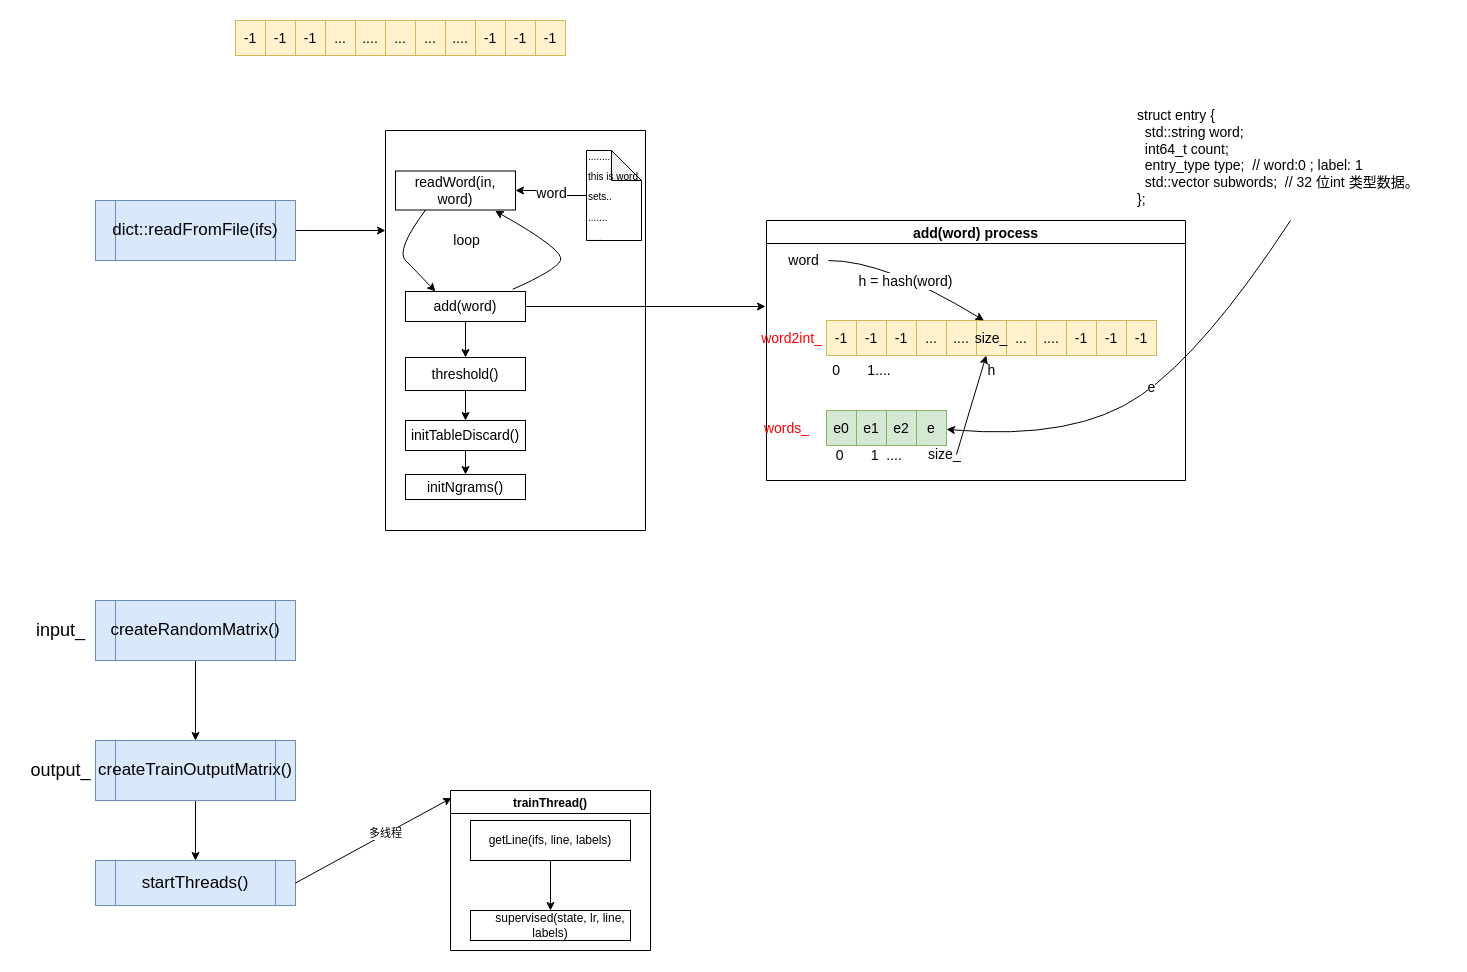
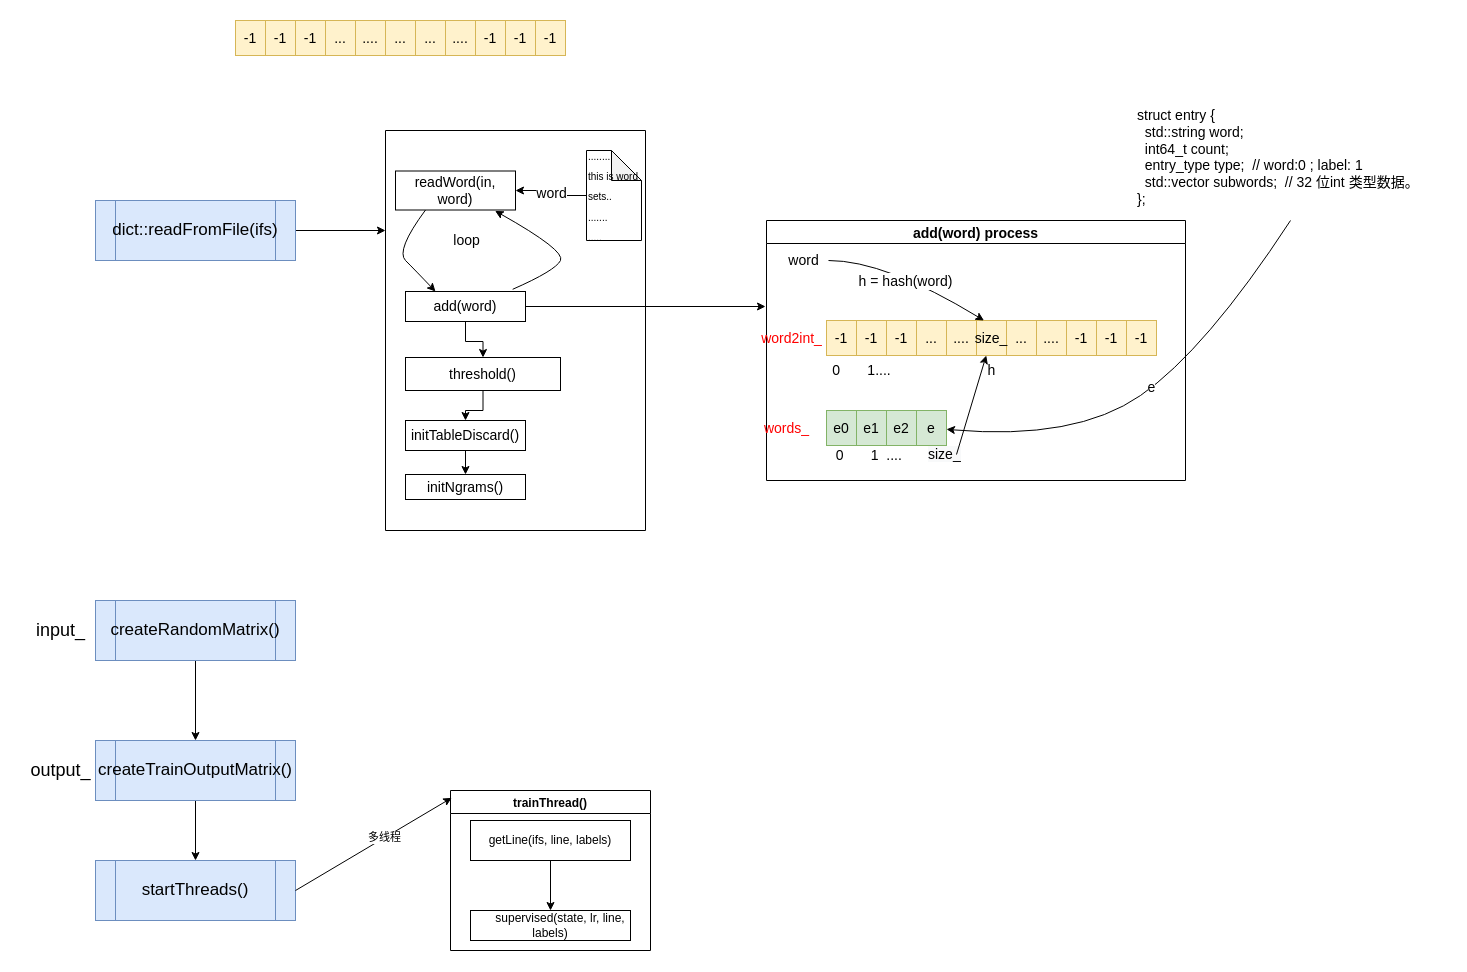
  <mxCell id="0" />
  <mxCell id="1" parent="0" />
  <mxCell id="2" style="edgeStyle=orthogonalEdgeStyle;rounded=0;orthogonalLoop=1;jettySize=auto;html=1;entryX=0;entryY=0.25;entryDx=0;entryDy=0;fontSize=14;" edge="1" parent="1" source="3" target="4"><mxGeometry relative="1" as="geometry" /></mxCell>
  <mxCell id="3" value="&lt;font style=&quot;font-size: 17px&quot;&gt;dict::readFromFile(ifs)&lt;/font&gt;" style="shape=process;whiteSpace=wrap;html=1;backgroundOutline=1;fillColor=#dae8fc;strokeColor=#6c8ebf;" vertex="1" parent="1"><mxGeometry x="95" y="200" width="200" height="60" as="geometry" /></mxCell>
  <mxCell id="4" value="" style="swimlane;startSize=0;fontSize=10;" vertex="1" parent="1"><mxGeometry x="385" y="130" width="260" height="400" as="geometry" /></mxCell>
  <mxCell id="5" value="word" style="edgeStyle=orthogonalEdgeStyle;rounded=0;orthogonalLoop=1;jettySize=auto;html=1;fontSize=14;entryX=1;entryY=0.5;entryDx=0;entryDy=0;" edge="1" parent="4" source="6" target="7"><mxGeometry relative="1" as="geometry" /></mxCell>
  <mxCell id="6" value="&lt;font style=&quot;font-size: 10px&quot;&gt;........&lt;br&gt;this is word sets..&lt;br&gt;.......&lt;br&gt;.....&lt;br&gt;&lt;/font&gt;" style="shape=note;whiteSpace=wrap;html=1;backgroundOutline=1;darkOpacity=0.05;fontSize=17;align=left;" vertex="1" parent="4"><mxGeometry x="201" y="20" width="55" height="90" as="geometry" /></mxCell>
  <mxCell id="7" value="&lt;font style=&quot;font-size: 14px&quot;&gt;readWord(in, word)&lt;/font&gt;" style="rounded=0;whiteSpace=wrap;html=1;fontSize=10;" vertex="1" parent="4"><mxGeometry x="10" y="40.5" width="120" height="39" as="geometry" /></mxCell>
  <mxCell id="8" value="" style="edgeStyle=orthogonalEdgeStyle;rounded=0;orthogonalLoop=1;jettySize=auto;html=1;fontSize=14;fontColor=#000000;strokeColor=#000000;" edge="1" parent="4" source="9" target="13"><mxGeometry relative="1" as="geometry" /></mxCell>
  <mxCell id="9" value="add(word)" style="rounded=0;whiteSpace=wrap;html=1;fontSize=14;" vertex="1" parent="4"><mxGeometry x="20" y="161" width="120" height="30" as="geometry" /></mxCell>
  <mxCell id="10" value="" style="curved=1;endArrow=classic;html=1;rounded=0;fontSize=14;exitX=0.25;exitY=1;exitDx=0;exitDy=0;entryX=0.25;entryY=0;entryDx=0;entryDy=0;" edge="1" parent="4" source="7" target="9"><mxGeometry width="50" height="50" relative="1" as="geometry"><mxPoint x="-80" y="170" as="sourcePoint" /><mxPoint x="-30" y="120" as="targetPoint" /><Array as="points"><mxPoint x="10" y="120" /><mxPoint x="30" y="140" /></Array></mxGeometry></mxCell>
  <mxCell id="11" value="loop" style="edgeLabel;html=1;align=center;verticalAlign=middle;resizable=0;points=[];fontSize=14;fontColor=#000000;" vertex="1" connectable="0" parent="10"><mxGeometry x="-0.359" y="5" relative="1" as="geometry"><mxPoint x="57" y="-1" as="offset" /></mxGeometry></mxCell>
  <mxCell id="12" value="" style="curved=1;endArrow=classic;html=1;rounded=0;fontSize=14;fontColor=#000000;strokeColor=#000000;exitX=0.893;exitY=-0.073;exitDx=0;exitDy=0;exitPerimeter=0;entryX=0.83;entryY=1.023;entryDx=0;entryDy=0;entryPerimeter=0;" edge="1" parent="4" source="9" target="7"><mxGeometry width="50" height="50" relative="1" as="geometry"><mxPoint x="340" y="250" as="sourcePoint" /><mxPoint x="390" y="200" as="targetPoint" /><Array as="points"><mxPoint x="170" y="140" /><mxPoint x="180" y="120" /></Array></mxGeometry></mxCell>
- <mxCell id="13" value="threshold()" style="rounded=0;whiteSpace=wrap;html=1;fontSize=14;fontColor=#000000;" vertex="1" parent="4"><mxGeometry x="20" y="227" width="120" height="33" as="geometry" /></mxCell>
+ <mxCell id="13" value="threshold()" style="rounded=0;whiteSpace=wrap;html=1;fontSize=14;fontColor=#000000;" vertex="1" parent="4"><mxGeometry x="20" y="227" width="155" height="33" as="geometry" /></mxCell>
  <mxCell id="14" value="initTableDiscard()" style="whiteSpace=wrap;html=1;fontSize=14;fontColor=#000000;rounded=0;" vertex="1" parent="4"><mxGeometry x="20" y="290" width="120" height="30" as="geometry" /></mxCell>
  <mxCell id="15" value="" style="edgeStyle=orthogonalEdgeStyle;rounded=0;orthogonalLoop=1;jettySize=auto;html=1;fontSize=14;fontColor=#000000;strokeColor=#000000;" edge="1" parent="4" source="13" target="14"><mxGeometry relative="1" as="geometry" /></mxCell>
  <mxCell id="16" value="initNgrams()" style="whiteSpace=wrap;html=1;fontSize=14;fontColor=#000000;rounded=0;" vertex="1" parent="4"><mxGeometry x="20" y="344" width="120" height="25" as="geometry" /></mxCell>
  <mxCell id="17" value="" style="edgeStyle=orthogonalEdgeStyle;rounded=0;orthogonalLoop=1;jettySize=auto;html=1;fontSize=14;fontColor=#000000;strokeColor=#000000;" edge="1" parent="4" source="14" target="16"><mxGeometry relative="1" as="geometry" /></mxCell>
  <mxCell id="18" value="add(word) process" style="swimlane;fontSize=14;" vertex="1" parent="1"><mxGeometry x="766" y="220" width="419" height="260" as="geometry" /></mxCell>
  <mxCell id="19" value="" style="shape=ext;double=1;rounded=0;whiteSpace=wrap;html=1;fontSize=14;fillColor=#fff2cc;strokeColor=#d6b656;" vertex="1" parent="18"><mxGeometry x="60" y="100" width="330" height="35" as="geometry" /></mxCell>
  <mxCell id="20" value="-1" style="rounded=0;whiteSpace=wrap;html=1;fontSize=14;fillColor=#fff2cc;strokeColor=#d6b656;" vertex="1" parent="18"><mxGeometry x="60" y="100" width="30" height="35" as="geometry" /></mxCell>
  <mxCell id="21" value="-1" style="rounded=0;whiteSpace=wrap;html=1;fontSize=14;fillColor=#fff2cc;strokeColor=#d6b656;" vertex="1" parent="18"><mxGeometry x="90" y="100" width="30" height="35" as="geometry" /></mxCell>
  <mxCell id="22" value="-1" style="rounded=0;whiteSpace=wrap;html=1;fontSize=14;fillColor=#fff2cc;strokeColor=#d6b656;" vertex="1" parent="18"><mxGeometry x="120" y="100" width="30" height="35" as="geometry" /></mxCell>
  <mxCell id="23" value="-1" style="rounded=0;whiteSpace=wrap;html=1;fontSize=14;fillColor=#fff2cc;strokeColor=#d6b656;" vertex="1" parent="18"><mxGeometry x="60" y="100" width="30" height="35" as="geometry" /></mxCell>
  <mxCell id="24" value="-1" style="rounded=0;whiteSpace=wrap;html=1;fontSize=14;fillColor=#fff2cc;strokeColor=#d6b656;" vertex="1" parent="18"><mxGeometry x="120" y="100" width="30" height="35" as="geometry" /></mxCell>
  <mxCell id="25" value="-1" style="rounded=0;whiteSpace=wrap;html=1;fontSize=14;fillColor=#fff2cc;strokeColor=#d6b656;" vertex="1" parent="18"><mxGeometry x="360" y="100" width="30" height="35" as="geometry" /></mxCell>
  <mxCell id="26" value="-1" style="rounded=0;whiteSpace=wrap;html=1;fontSize=14;fillColor=#fff2cc;strokeColor=#d6b656;" vertex="1" parent="18"><mxGeometry x="330" y="100" width="30" height="35" as="geometry" /></mxCell>
  <mxCell id="27" value="...." style="rounded=0;whiteSpace=wrap;html=1;fontSize=14;fillColor=#fff2cc;strokeColor=#d6b656;" vertex="1" parent="18"><mxGeometry x="180" y="100" width="30" height="35" as="geometry" /></mxCell>
  <mxCell id="28" value="..." style="rounded=0;whiteSpace=wrap;html=1;fontSize=14;fillColor=#fff2cc;strokeColor=#d6b656;" vertex="1" parent="18"><mxGeometry x="150" y="100" width="30" height="35" as="geometry" /></mxCell>
  <mxCell id="29" value="..." style="rounded=0;whiteSpace=wrap;html=1;fontSize=14;fillColor=#fff2cc;strokeColor=#d6b656;" vertex="1" parent="18"><mxGeometry x="240" y="100" width="30" height="35" as="geometry" /></mxCell>
  <mxCell id="30" value="size_" style="rounded=0;whiteSpace=wrap;html=1;fontSize=14;fillColor=#fff2cc;strokeColor=#d6b656;" vertex="1" parent="18"><mxGeometry x="210" y="100" width="30" height="35" as="geometry" /></mxCell>
  <mxCell id="31" value="-1" style="rounded=0;whiteSpace=wrap;html=1;fontSize=14;fillColor=#fff2cc;strokeColor=#d6b656;" vertex="1" parent="18"><mxGeometry x="300" y="100" width="30" height="35" as="geometry" /></mxCell>
  <mxCell id="32" value="...." style="rounded=0;whiteSpace=wrap;html=1;fontSize=14;fillColor=#fff2cc;strokeColor=#d6b656;" vertex="1" parent="18"><mxGeometry x="270" y="100" width="30" height="35" as="geometry" /></mxCell>
  <mxCell id="33" value="word" style="text;html=1;align=center;verticalAlign=middle;resizable=0;points=[];autosize=1;strokeColor=none;fillColor=none;fontSize=14;" vertex="1" parent="18"><mxGeometry x="12" y="30" width="50" height="20" as="geometry" /></mxCell>
  <mxCell id="34" value="" style="curved=1;endArrow=classic;html=1;rounded=0;fontSize=14;entryX=0.25;entryY=0;entryDx=0;entryDy=0;" edge="1" parent="18" source="33" target="30"><mxGeometry width="50" height="50" relative="1" as="geometry"><mxPoint x="99" y="30" as="sourcePoint" /><mxPoint x="110" y="10" as="targetPoint" /><Array as="points"><mxPoint x="119" y="40" /></Array></mxGeometry></mxCell>
  <mxCell id="35" value="h = hash(word)" style="edgeLabel;html=1;align=center;verticalAlign=middle;resizable=0;points=[];fontSize=14;" vertex="1" connectable="0" parent="34"><mxGeometry x="-0.168" y="2" relative="1" as="geometry"><mxPoint x="6" y="14" as="offset" /></mxGeometry></mxCell>
  <mxCell id="36" value="0&amp;nbsp; &amp;nbsp; &amp;nbsp; &amp;nbsp;1...." style="text;html=1;align=center;verticalAlign=middle;resizable=0;points=[];autosize=1;strokeColor=none;fillColor=none;fontSize=14;" vertex="1" parent="18"><mxGeometry x="60" y="140" width="70" height="20" as="geometry" /></mxCell>
  <mxCell id="37" value="h" style="text;html=1;align=center;verticalAlign=middle;resizable=0;points=[];autosize=1;strokeColor=none;fillColor=none;fontSize=14;" vertex="1" parent="18"><mxGeometry x="215" y="140" width="20" height="20" as="geometry" /></mxCell>
  <mxCell id="38" value="&lt;font color=&quot;#ff0000&quot;&gt;word2int_&lt;/font&gt;" style="text;html=1;align=center;verticalAlign=middle;resizable=0;points=[];autosize=1;strokeColor=none;fillColor=none;fontSize=14;" vertex="1" parent="18"><mxGeometry x="-15" y="107.5" width="80" height="20" as="geometry" /></mxCell>
  <mxCell id="39" value="-1" style="rounded=0;whiteSpace=wrap;html=1;fontSize=14;fillColor=#d5e8d4;strokeColor=#82b366;" vertex="1" parent="18"><mxGeometry x="60" y="190" width="30" height="35" as="geometry" /></mxCell>
  <mxCell id="40" value="e1" style="rounded=0;whiteSpace=wrap;html=1;fontSize=14;fillColor=#d5e8d4;strokeColor=#82b366;" vertex="1" parent="18"><mxGeometry x="90" y="190" width="30" height="35" as="geometry" /></mxCell>
  <mxCell id="41" value="-1" style="rounded=0;whiteSpace=wrap;html=1;fontSize=14;fillColor=#d5e8d4;strokeColor=#82b366;" vertex="1" parent="18"><mxGeometry x="120" y="190" width="30" height="35" as="geometry" /></mxCell>
  <mxCell id="42" value="e0" style="rounded=0;whiteSpace=wrap;html=1;fontSize=14;fillColor=#d5e8d4;strokeColor=#82b366;" vertex="1" parent="18"><mxGeometry x="60" y="190" width="30" height="35" as="geometry" /></mxCell>
  <mxCell id="43" value="e2" style="rounded=0;whiteSpace=wrap;html=1;fontSize=14;fillColor=#d5e8d4;strokeColor=#82b366;" vertex="1" parent="18"><mxGeometry x="120" y="190" width="30" height="35" as="geometry" /></mxCell>
  <mxCell id="44" value="e" style="rounded=0;whiteSpace=wrap;html=1;fontSize=14;fillColor=#d5e8d4;strokeColor=#82b366;" vertex="1" parent="18"><mxGeometry x="150" y="190" width="30" height="35" as="geometry" /></mxCell>
  <mxCell id="45" value="0&amp;nbsp; &amp;nbsp; &amp;nbsp; &amp;nbsp;1&amp;nbsp; ....&amp;nbsp; &amp;nbsp; &amp;nbsp;" style="text;html=1;align=center;verticalAlign=middle;resizable=0;points=[];autosize=1;strokeColor=none;fillColor=none;fontSize=14;" vertex="1" parent="18"><mxGeometry x="62" y="225" width="100" height="20" as="geometry" /></mxCell>
  <mxCell id="46" value="&lt;font color=&quot;#ff0000&quot;&gt;words_&lt;/font&gt;" style="text;html=1;align=center;verticalAlign=middle;resizable=0;points=[];autosize=1;strokeColor=none;fillColor=none;fontSize=14;" vertex="1" parent="18"><mxGeometry x="-10" y="197.5" width="60" height="20" as="geometry" /></mxCell>
  <mxCell id="47" value="&lt;span style=&quot;color: rgb(0, 0, 0); font-family: helvetica; font-size: 14px; font-style: normal; font-weight: 400; letter-spacing: normal; text-align: center; text-indent: 0px; text-transform: none; word-spacing: 0px; background-color: rgb(248, 249, 250); display: inline; float: none;&quot;&gt;size_&lt;/span&gt;" style="text;whiteSpace=wrap;html=1;fontSize=14;fontColor=#FF0000;" vertex="1" parent="18"><mxGeometry x="160" y="219" width="30" height="30" as="geometry" /></mxCell>
  <mxCell id="48" value="" style="endArrow=classic;html=1;rounded=0;fontSize=14;fontColor=#FF0000;exitX=1;exitY=0.5;exitDx=0;exitDy=0;" edge="1" parent="18" source="47" target="30"><mxGeometry width="50" height="50" relative="1" as="geometry"><mxPoint x="19" y="230" as="sourcePoint" /><mxPoint x="69" y="180" as="targetPoint" /></mxGeometry></mxCell>
  <mxCell id="49" value="struct entry {&lt;br&gt;&amp;nbsp; std::string word;&lt;br&gt;&amp;nbsp; int64_t count;&lt;br&gt;&amp;nbsp; entry_type type;&amp;nbsp; // word:0 ; label: 1&lt;br&gt;&amp;nbsp; std::vector subwords;&amp;nbsp; // 32 位int 类型数据。&lt;br&gt;};" style="text;whiteSpace=wrap;html=1;fontSize=14;" vertex="1" parent="1"><mxGeometry x="1135" y="100" width="310" height="120" as="geometry" /></mxCell>
  <mxCell id="50" value="" style="shape=ext;double=1;rounded=0;whiteSpace=wrap;html=1;fontSize=14;fillColor=#fff2cc;strokeColor=#d6b656;" vertex="1" parent="1"><mxGeometry x="235" y="20" width="330" height="35" as="geometry" /></mxCell>
  <mxCell id="51" value="-1" style="rounded=0;whiteSpace=wrap;html=1;fontSize=14;fillColor=#fff2cc;strokeColor=#d6b656;" vertex="1" parent="1"><mxGeometry x="235" y="20" width="30" height="35" as="geometry" /></mxCell>
  <mxCell id="52" value="-1" style="rounded=0;whiteSpace=wrap;html=1;fontSize=14;fillColor=#fff2cc;strokeColor=#d6b656;" vertex="1" parent="1"><mxGeometry x="265" y="20" width="30" height="35" as="geometry" /></mxCell>
  <mxCell id="53" value="-1" style="rounded=0;whiteSpace=wrap;html=1;fontSize=14;fillColor=#fff2cc;strokeColor=#d6b656;" vertex="1" parent="1"><mxGeometry x="295" y="20" width="30" height="35" as="geometry" /></mxCell>
  <mxCell id="54" value="-1" style="rounded=0;whiteSpace=wrap;html=1;fontSize=14;fillColor=#fff2cc;strokeColor=#d6b656;" vertex="1" parent="1"><mxGeometry x="235" y="20" width="30" height="35" as="geometry" /></mxCell>
  <mxCell id="55" value="-1" style="rounded=0;whiteSpace=wrap;html=1;fontSize=14;fillColor=#fff2cc;strokeColor=#d6b656;" vertex="1" parent="1"><mxGeometry x="295" y="20" width="30" height="35" as="geometry" /></mxCell>
  <mxCell id="56" value="-1" style="rounded=0;whiteSpace=wrap;html=1;fontSize=14;fillColor=#fff2cc;strokeColor=#d6b656;" vertex="1" parent="1"><mxGeometry x="535" y="20" width="30" height="35" as="geometry" /></mxCell>
  <mxCell id="57" value="-1" style="rounded=0;whiteSpace=wrap;html=1;fontSize=14;fillColor=#fff2cc;strokeColor=#d6b656;" vertex="1" parent="1"><mxGeometry x="505" y="20" width="30" height="35" as="geometry" /></mxCell>
  <mxCell id="58" value="...." style="rounded=0;whiteSpace=wrap;html=1;fontSize=14;fillColor=#fff2cc;strokeColor=#d6b656;" vertex="1" parent="1"><mxGeometry x="355" y="20" width="30" height="35" as="geometry" /></mxCell>
  <mxCell id="59" value="..." style="rounded=0;whiteSpace=wrap;html=1;fontSize=14;fillColor=#fff2cc;strokeColor=#d6b656;" vertex="1" parent="1"><mxGeometry x="325" y="20" width="30" height="35" as="geometry" /></mxCell>
  <mxCell id="60" value="..." style="rounded=0;whiteSpace=wrap;html=1;fontSize=14;fillColor=#fff2cc;strokeColor=#d6b656;" vertex="1" parent="1"><mxGeometry x="415" y="20" width="30" height="35" as="geometry" /></mxCell>
  <mxCell id="61" value="..." style="rounded=0;whiteSpace=wrap;html=1;fontSize=14;fillColor=#fff2cc;strokeColor=#d6b656;" vertex="1" parent="1"><mxGeometry x="385" y="20" width="30" height="35" as="geometry" /></mxCell>
  <mxCell id="62" value="-1" style="rounded=0;whiteSpace=wrap;html=1;fontSize=14;fillColor=#fff2cc;strokeColor=#d6b656;" vertex="1" parent="1"><mxGeometry x="475" y="20" width="30" height="35" as="geometry" /></mxCell>
  <mxCell id="63" value="...." style="rounded=0;whiteSpace=wrap;html=1;fontSize=14;fillColor=#fff2cc;strokeColor=#d6b656;" vertex="1" parent="1"><mxGeometry x="445" y="20" width="30" height="35" as="geometry" /></mxCell>
  <mxCell id="64" value="&lt;font color=&quot;#000000&quot;&gt;e&lt;/font&gt;" style="curved=1;endArrow=classic;html=1;rounded=0;fontSize=14;fontColor=#FF0000;exitX=0.5;exitY=1;exitDx=0;exitDy=0;strokeColor=#000000;" edge="1" parent="1" source="49" target="44"><mxGeometry width="50" height="50" relative="1" as="geometry"><mxPoint x="785" y="350" as="sourcePoint" /><mxPoint x="835" y="300" as="targetPoint" /><Array as="points"><mxPoint x="1205" y="350" /><mxPoint x="1075" y="440" /></Array></mxGeometry></mxCell>
  <mxCell id="65" style="edgeStyle=orthogonalEdgeStyle;rounded=0;orthogonalLoop=1;jettySize=auto;html=1;fontSize=14;fontColor=#000000;strokeColor=#000000;" edge="1" parent="1" source="9"><mxGeometry relative="1" as="geometry"><mxPoint x="765" y="306" as="targetPoint" /></mxGeometry></mxCell>
  <mxCell id="66" style="edgeStyle=orthogonalEdgeStyle;rounded=0;orthogonalLoop=1;jettySize=auto;html=1;entryX=0.5;entryY=0;entryDx=0;entryDy=0;fontSize=18;" edge="1" parent="1" source="67" target="70"><mxGeometry relative="1" as="geometry" /></mxCell>
  <mxCell id="67" value="&lt;font style=&quot;font-size: 17px&quot;&gt;createRandomMatrix()&lt;/font&gt;" style="shape=process;whiteSpace=wrap;html=1;backgroundOutline=1;fillColor=#dae8fc;strokeColor=#6c8ebf;" vertex="1" parent="1"><mxGeometry x="95" y="600" width="200" height="60" as="geometry" /></mxCell>
  <mxCell id="68" value="&lt;font style=&quot;font-size: 18px&quot;&gt;input_&lt;/font&gt;" style="text;html=1;align=center;verticalAlign=middle;resizable=0;points=[];autosize=1;strokeColor=none;fillColor=none;" vertex="1" parent="1"><mxGeometry x="30" y="620" width="60" height="20" as="geometry" /></mxCell>
  <mxCell id="69" style="edgeStyle=orthogonalEdgeStyle;rounded=0;orthogonalLoop=1;jettySize=auto;html=1;" edge="1" parent="1" source="70" target="72"><mxGeometry relative="1" as="geometry" /></mxCell>
  <mxCell id="70" value="&lt;font style=&quot;font-size: 17px&quot;&gt;createTrainOutputMatrix()&lt;/font&gt;" style="shape=process;whiteSpace=wrap;html=1;backgroundOutline=1;fillColor=#dae8fc;strokeColor=#6c8ebf;" vertex="1" parent="1"><mxGeometry x="95" y="740" width="200" height="60" as="geometry" /></mxCell>
  <mxCell id="71" value="&lt;font style=&quot;font-size: 18px&quot;&gt;output_&lt;/font&gt;" style="text;html=1;align=center;verticalAlign=middle;resizable=0;points=[];autosize=1;strokeColor=none;fillColor=none;" vertex="1" parent="1"><mxGeometry x="20" y="760" width="80" height="20" as="geometry" /></mxCell>
- <mxCell id="72" value="&lt;font style=&quot;font-size: 17px&quot;&gt;startThreads()&lt;/font&gt;" style="shape=process;whiteSpace=wrap;html=1;backgroundOutline=1;fillColor=#dae8fc;strokeColor=#6c8ebf;" vertex="1" parent="1"><mxGeometry x="95" y="860" width="200" height="45" as="geometry" /></mxCell>
+ <mxCell id="72" value="&lt;font style=&quot;font-size: 17px&quot;&gt;startThreads()&lt;/font&gt;" style="shape=process;whiteSpace=wrap;html=1;backgroundOutline=1;fillColor=#dae8fc;strokeColor=#6c8ebf;" vertex="1" parent="1"><mxGeometry x="95" y="860" width="200" height="60" as="geometry" /></mxCell>
  <mxCell id="73" value="trainThread()" style="swimlane;" vertex="1" parent="1"><mxGeometry x="450" y="790" width="200" height="160" as="geometry" /></mxCell>
  <mxCell id="74" value="&lt;span style=&quot;text-align: left&quot;&gt;getLine(ifs, line, labels)&lt;/span&gt;" style="rounded=0;whiteSpace=wrap;html=1;" vertex="1" parent="73"><mxGeometry x="20" y="30" width="160" height="40" as="geometry" /></mxCell>
  <mxCell id="75" value="&lt;span style=&quot;text-align: left&quot;&gt;&amp;nbsp; &amp;nbsp; &amp;nbsp; supervised(state, lr, line, labels)&lt;/span&gt;" style="whiteSpace=wrap;html=1;rounded=0;" vertex="1" parent="73"><mxGeometry x="20" y="120" width="160" height="30" as="geometry" /></mxCell>
  <mxCell id="76" value="" style="edgeStyle=orthogonalEdgeStyle;rounded=0;orthogonalLoop=1;jettySize=auto;html=1;" edge="1" parent="73" source="74" target="75"><mxGeometry relative="1" as="geometry" /></mxCell>
  <mxCell id="77" value="" style="endArrow=classic;html=1;rounded=0;exitX=1;exitY=0.5;exitDx=0;exitDy=0;entryX=0.006;entryY=0.046;entryDx=0;entryDy=0;entryPerimeter=0;" edge="1" parent="1" source="72" target="73"><mxGeometry width="50" height="50" relative="1" as="geometry"><mxPoint x="485" y="970" as="sourcePoint" /><mxPoint x="535" y="920" as="targetPoint" /></mxGeometry></mxCell>
  <mxCell id="78" value="多线程" style="edgeLabel;html=1;align=center;verticalAlign=middle;resizable=0;points=[];" vertex="1" connectable="0" parent="77"><mxGeometry x="0.143" y="1" relative="1" as="geometry"><mxPoint as="offset" /></mxGeometry></mxCell>
